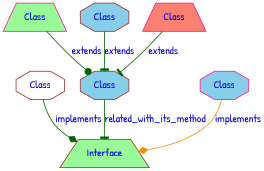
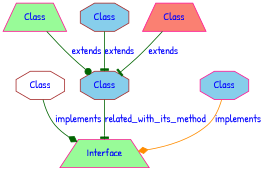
  digraph {
    fontname="Patrick Hand"
    node [color=deeppink fontcolor=blue style=filled fillcolor=skyblue shape=octagon fontname="Patrick Hand"]
    edge [color=darkgreen fontcolor=blue arrowhead=tee fontname="Patrick Hand"]
    n1 [color=brown label=Class fillcolor=white]
-   n2 [color=brown label=Interface fillcolor=palegreen shape=trapezium]
+   n2 [label=Interface fillcolor=palegreen shape=trapezium]
    n3 [label=Class fillcolor=palegreen shape=trapezium]
    n4 [color=brown label=Class]
    n5 [color=brown label=Class]
    n6 [label=Class fillcolor=salmon shape=trapezium]
    n7 [label=Class]
    n1 -> n2 [label=implements arrowhead=diamond]
    n3 -> n4 [label=extends arrowhead=dot]
    n4 -> n2 [label=related_with_its_method]
    n5 -> n4 [label=extends]
    n6 -> n4 [label=extends]
    n7 -> n2 [color=darkorange label=implements arrowhead=diamond]
  }
